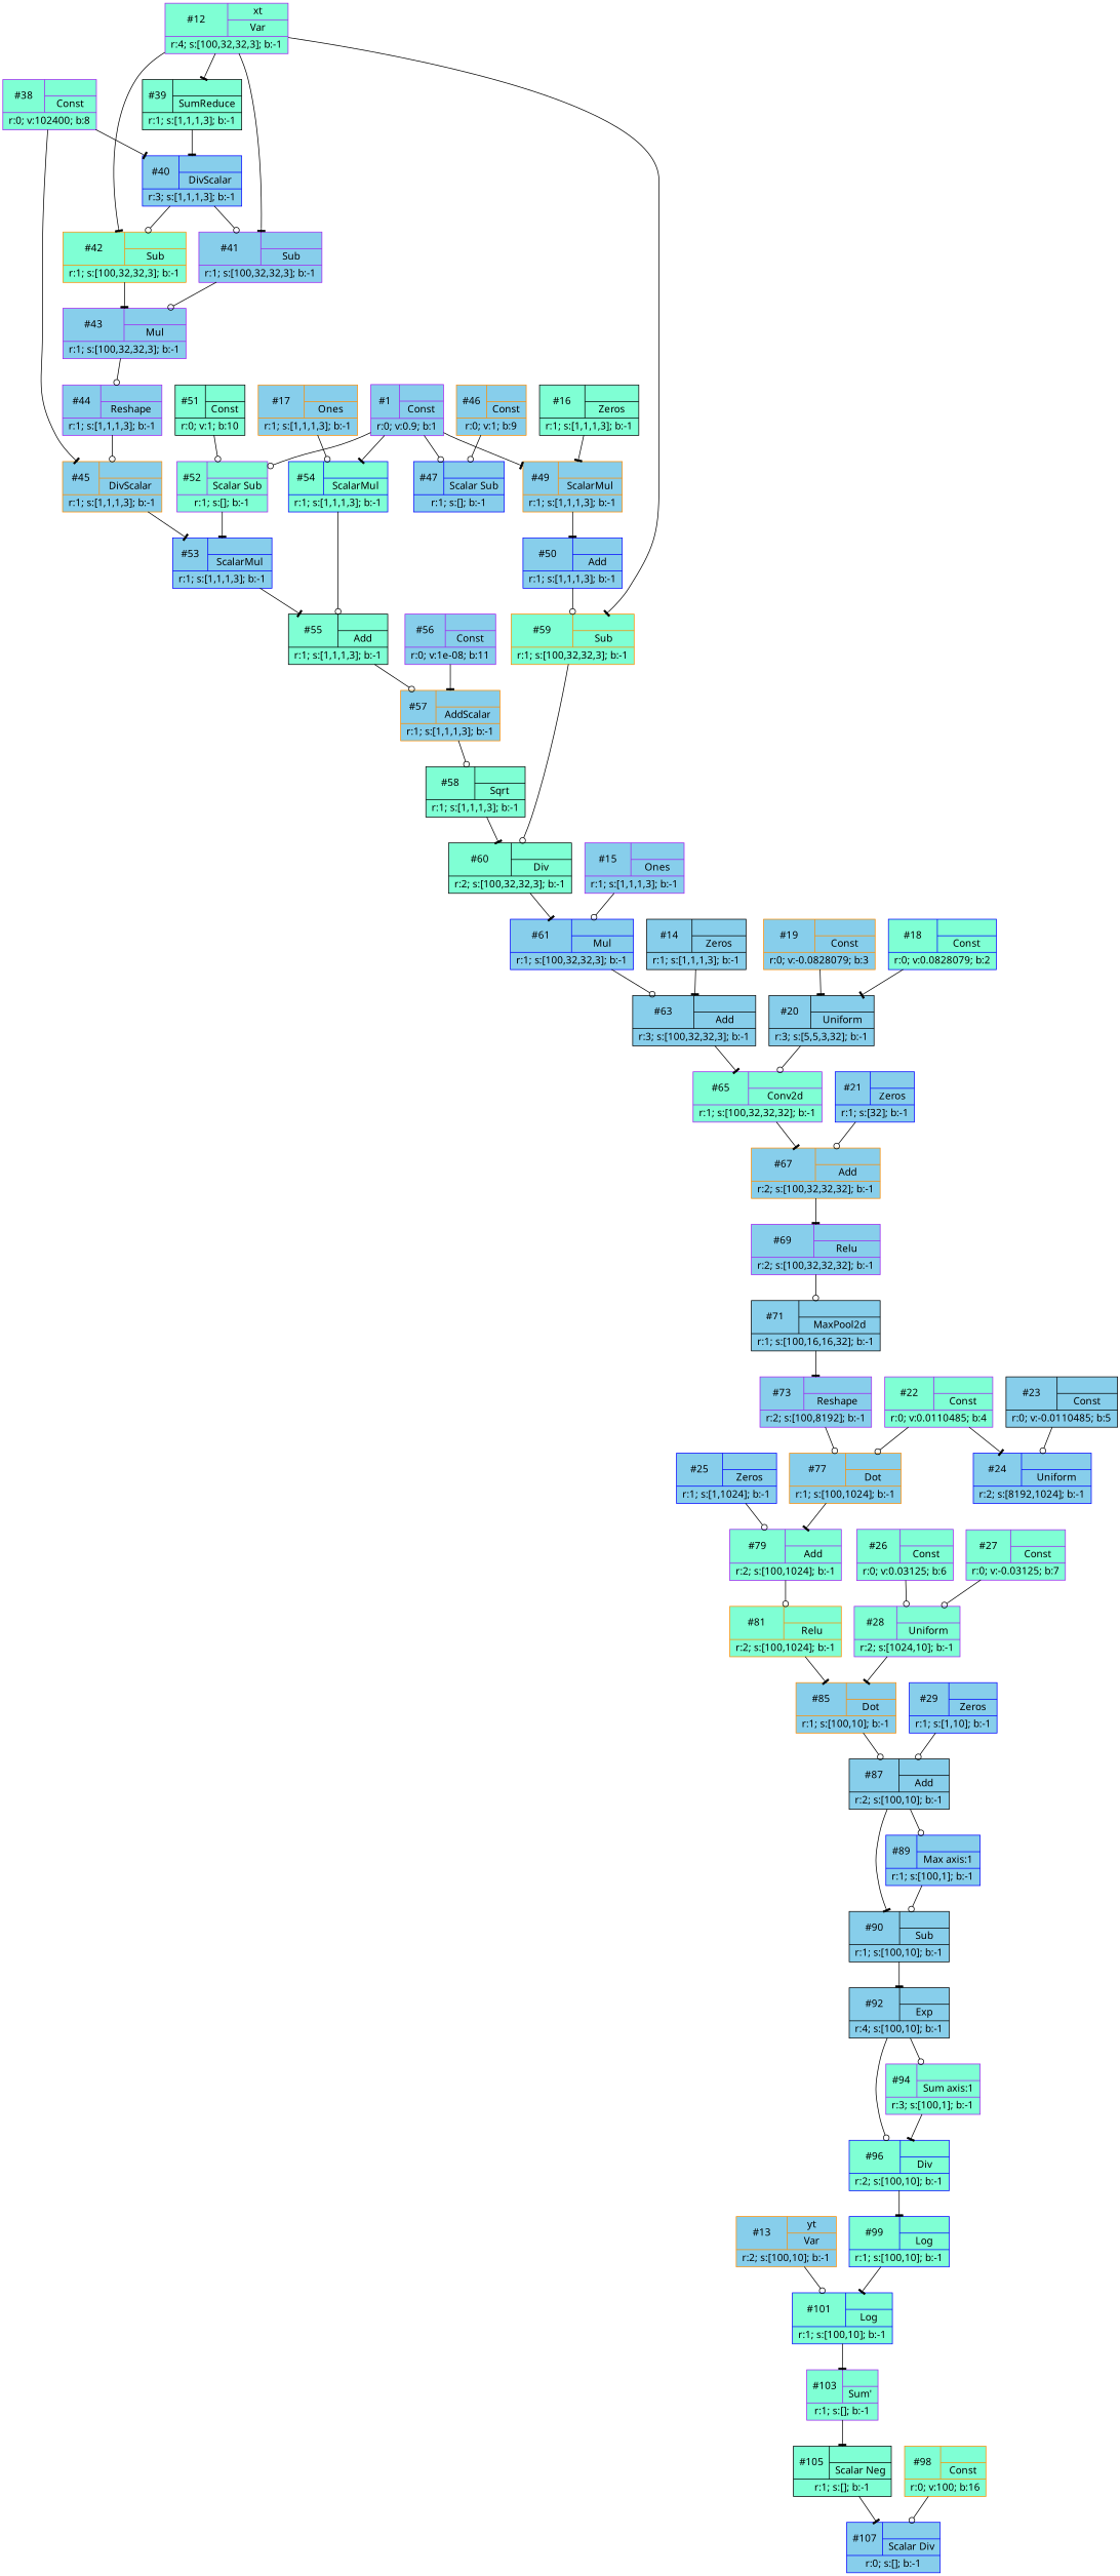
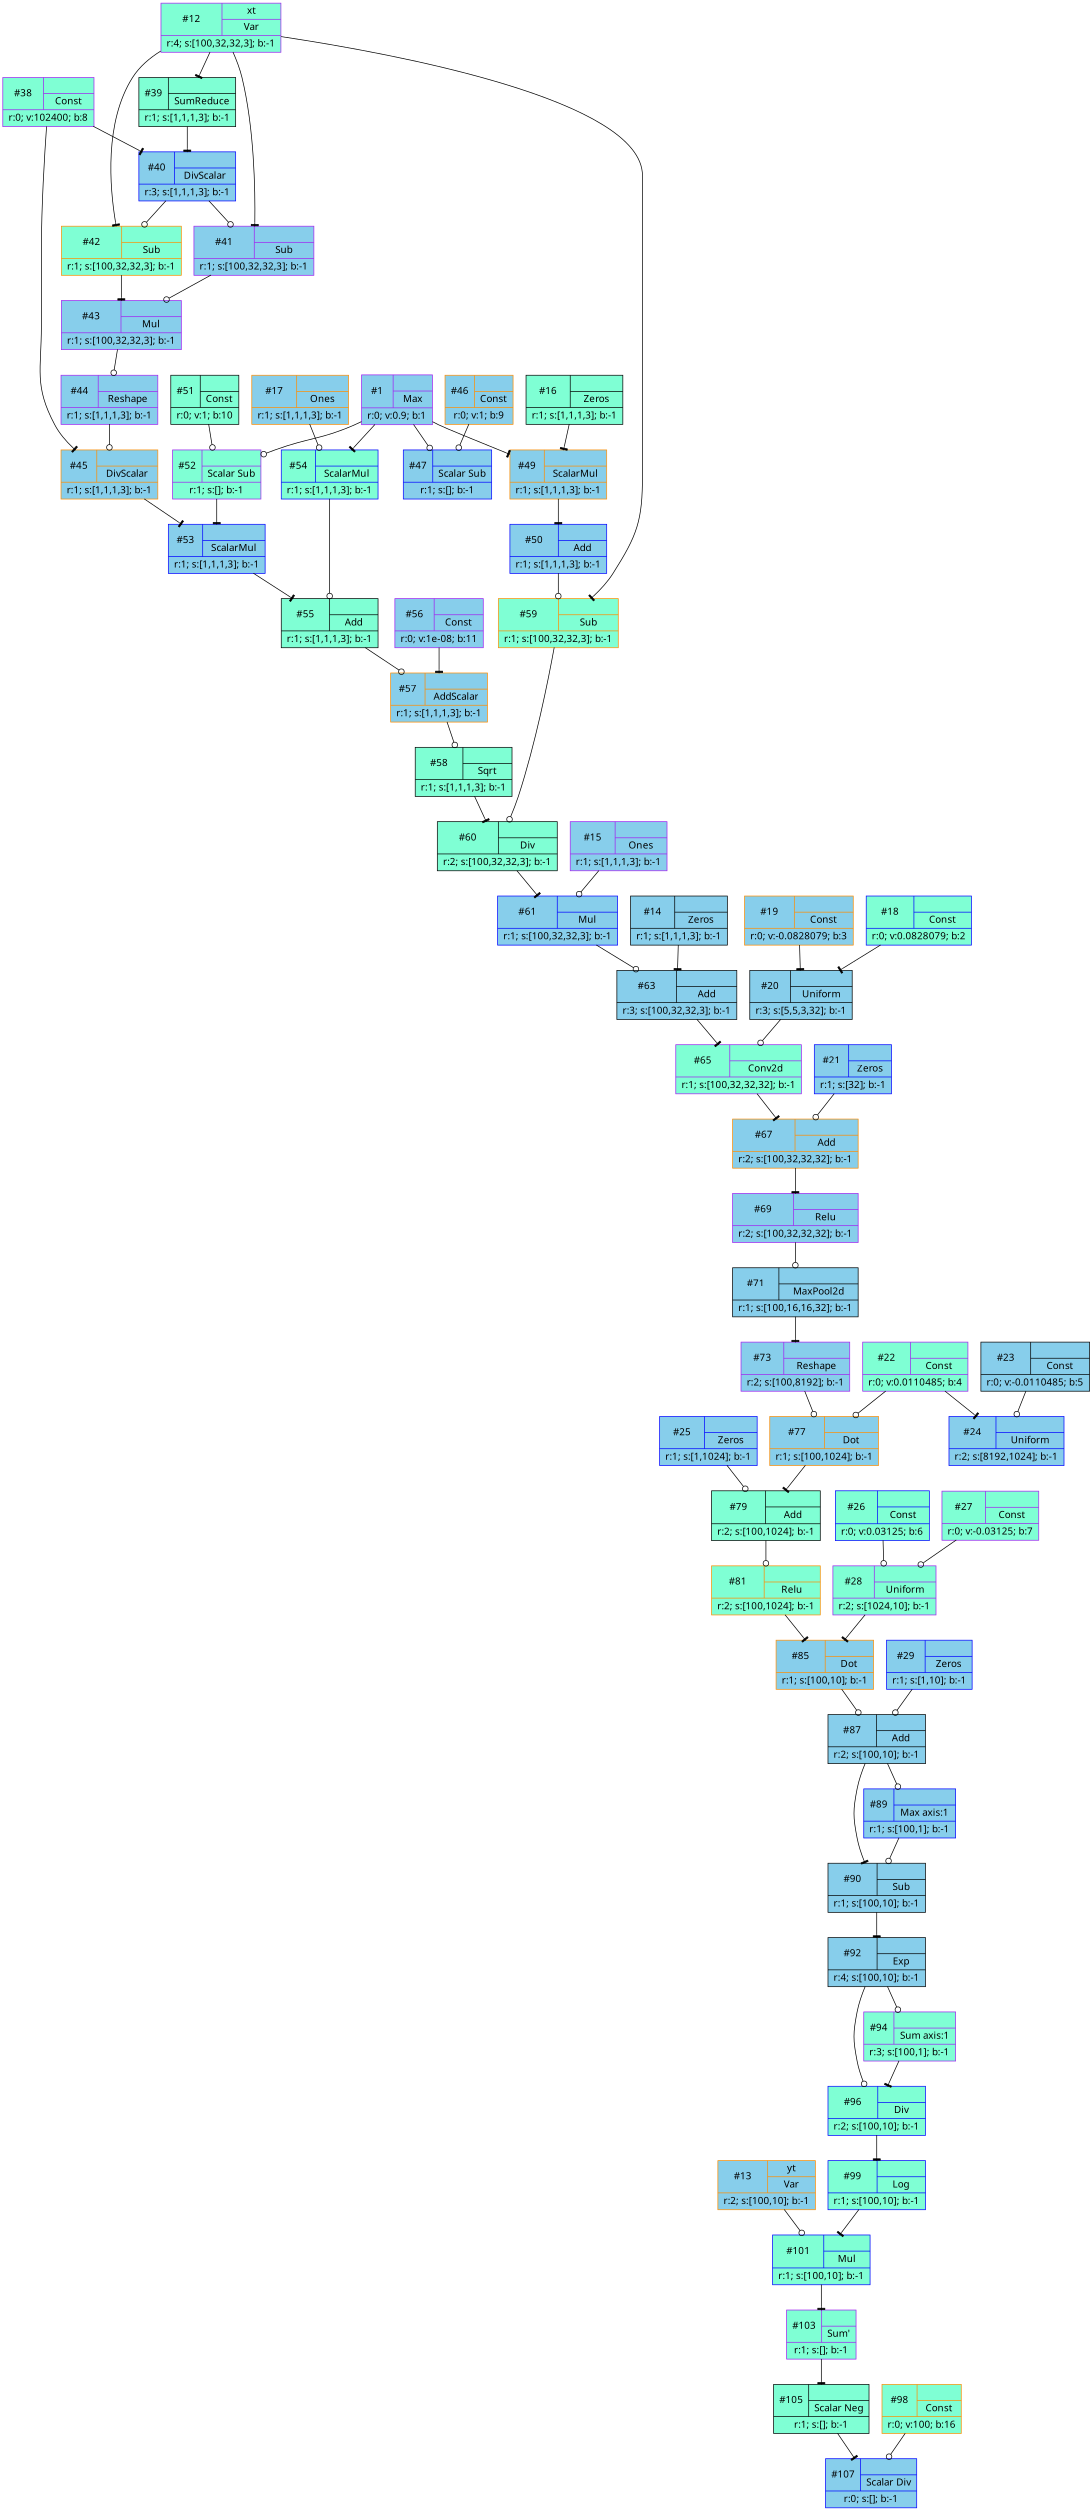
  digraph {
    fontname="Noto Sans"
    node [color=blue fillcolor=skyblue fontname="Noto Sans" shape=record style=filled]
    edge [arrowhead=tee fontname="Noto Sans"]
    n1 [color=black fillcolor=aquamarine label="{{#105 | {  | Scalar Neg }} | r:1; s:[]; b:-1 }"]
    n2 [label="{{#107 | {  | Scalar Div }} | r:0; s:[]; b:-1 }"]
    n3 [color=darkorange fillcolor=aquamarine label="{{#98 | {  | Const }} | r:0; v:100; b:16 }"]
    n4 [color=purple fillcolor=aquamarine label="{{#103 | {  | Sum' }} | r:1; s:[]; b:-1 }"]
-   n5 [fillcolor=aquamarine label="{{#101 | {  | Log }} | r:1; s:[100,10]; b:-1 }"]
+   n5 [fillcolor=aquamarine label="{{#101 | {  | Mul }} | r:1; s:[100,10]; b:-1 }"]
    n6 [color=darkorange label="{{#13 | { yt | Var }} | r:2; s:[100,10]; b:-1 }"]
    n7 [fillcolor=aquamarine label="{{#99 | {  | Log }} | r:1; s:[100,10]; b:-1 }"]
    n8 [fillcolor=aquamarine label="{{#96 | {  | Div }} | r:2; s:[100,10]; b:-1 }"]
    n9 [color=black label="{{#92 | {  | Exp }} | r:4; s:[100,10]; b:-1 }"]
    n10 [color=purple fillcolor=aquamarine label="{{#94 | {  | Sum axis:1 }} | r:3; s:[100,1]; b:-1 }"]
    n11 [color=black label="{{#90 | {  | Sub }} | r:1; s:[100,10]; b:-1 }"]
    n12 [color=black label="{{#87 | {  | Add }} | r:2; s:[100,10]; b:-1 }"]
    n13 [label="{{#89 | {  | Max axis:1 }} | r:1; s:[100,1]; b:-1 }"]
    n14 [color=darkorange label="{{#85 | {  | Dot }} | r:1; s:[100,10]; b:-1 }"]
    n15 [label="{{#29 | {  | Zeros }} | r:1; s:[1,10]; b:-1 }"]
    n16 [color=darkorange fillcolor=aquamarine label="{{#81 | {  | Relu }} | r:2; s:[100,1024]; b:-1 }"]
    n17 [color=purple fillcolor=aquamarine label="{{#28 | {  | Uniform }} | r:2; s:[1024,10]; b:-1 }"]
-   n18 [color=purple fillcolor=aquamarine label="{{#79 | {  | Add }} | r:2; s:[100,1024]; b:-1 }"]
+   n18 [color=black fillcolor=aquamarine label="{{#79 | {  | Add }} | r:2; s:[100,1024]; b:-1 }"]
    n19 [color=darkorange label="{{#77 | {  | Dot }} | r:1; s:[100,1024]; b:-1 }"]
    n20 [label="{{#25 | {  | Zeros }} | r:1; s:[1,1024]; b:-1 }"]
    n21 [color=purple label="{{#73 | {  | Reshape }} | r:2; s:[100,8192]; b:-1 }"]
    n22 [label="{{#24 | {  | Uniform }} | r:2; s:[8192,1024]; b:-1 }"]
    n23 [color=black label="{{#71 | {  | MaxPool2d }} | r:1; s:[100,16,16,32]; b:-1 }"]
    n24 [color=purple label="{{#69 | {  | Relu }} | r:2; s:[100,32,32,32]; b:-1 }"]
    n25 [color=darkorange label="{{#67 | {  | Add }} | r:2; s:[100,32,32,32]; b:-1 }"]
    n26 [color=purple fillcolor=aquamarine label="{{#65 | {  | Conv2d }} | r:1; s:[100,32,32,32]; b:-1 }"]
    n27 [label="{{#21 | {  | Zeros }} | r:1; s:[32]; b:-1 }"]
    n28 [color=black label="{{#63 | {  | Add }} | r:3; s:[100,32,32,3]; b:-1 }"]
    n29 [color=black label="{{#20 | {  | Uniform }} | r:3; s:[5,5,3,32]; b:-1 }"]
    n30 [label="{{#61 | {  | Mul }} | r:1; s:[100,32,32,3]; b:-1 }"]
    n31 [color=black label="{{#14 | {  | Zeros }} | r:1; s:[1,1,1,3]; b:-1 }"]
    n32 [color=black fillcolor=aquamarine label="{{#60 | {  | Div }} | r:2; s:[100,32,32,3]; b:-1 }"]
    n33 [color=purple label="{{#15 | {  | Ones }} | r:1; s:[1,1,1,3]; b:-1 }"]
    n34 [color=darkorange fillcolor=aquamarine label="{{#59 | {  | Sub }} | r:1; s:[100,32,32,3]; b:-1 }"]
    n35 [color=black fillcolor=aquamarine label="{{#58 | {  | Sqrt }} | r:1; s:[1,1,1,3]; b:-1 }"]
    n36 [color=purple fillcolor=aquamarine label="{{#12 | { xt | Var }} | r:4; s:[100,32,32,3]; b:-1 }"]
    n37 [color=black fillcolor=aquamarine label="{{#39 | {  | SumReduce }} | r:1; s:[1,1,1,3]; b:-1 }"]
    n38 [color=darkorange fillcolor=aquamarine label="{{#42 | {  | Sub }} | r:1; s:[100,32,32,3]; b:-1 }"]
    n39 [color=purple label="{{#41 | {  | Sub }} | r:1; s:[100,32,32,3]; b:-1 }"]
    n40 [label="{{#40 | {  | DivScalar }} | r:3; s:[1,1,1,3]; b:-1 }"]
    n41 [color=purple label="{{#43 | {  | Mul }} | r:1; s:[100,32,32,3]; b:-1 }"]
    n42 [label="{{#50 | {  | Add }} | r:1; s:[1,1,1,3]; b:-1 }"]
    n43 [color=darkorange label="{{#49 | {  | ScalarMul }} | r:1; s:[1,1,1,3]; b:-1 }"]
-   n44 [color=purple label="{{#1 | {  | Const }} | r:0; v:0.9; b:1 }"]
+   n44 [color=purple label="{{#1 | {  | Max }} | r:0; v:0.9; b:1 }"]
    n45 [label="{{#47 | {  | Scalar Sub }} | r:1; s:[]; b:-1 }"]
    n46 [fillcolor=aquamarine label="{{#54 | {  | ScalarMul }} | r:1; s:[1,1,1,3]; b:-1 }"]
    n47 [color=purple fillcolor=aquamarine label="{{#52 | {  | Scalar Sub }} | r:1; s:[]; b:-1 }"]
    n48 [color=black fillcolor=aquamarine label="{{#55 | {  | Add }} | r:1; s:[1,1,1,3]; b:-1 }"]
    n49 [label="{{#53 | {  | ScalarMul }} | r:1; s:[1,1,1,3]; b:-1 }"]
    n50 [color=black fillcolor=aquamarine label="{{#16 | {  | Zeros }} | r:1; s:[1,1,1,3]; b:-1 }"]
    n51 [color=darkorange label="{{#46 | {  | Const }} | r:0; v:1; b:9 }"]
    n52 [color=purple fillcolor=aquamarine label="{{#38 | {  | Const }} | r:0; v:102400; b:8 }"]
    n53 [color=darkorange label="{{#45 | {  | DivScalar }} | r:1; s:[1,1,1,3]; b:-1 }"]
    n54 [color=darkorange label="{{#57 | {  | AddScalar }} | r:1; s:[1,1,1,3]; b:-1 }"]
    n55 [color=purple label="{{#56 | {  | Const }} | r:0; v:1e-08; b:11 }"]
    n56 [color=darkorange label="{{#17 | {  | Ones }} | r:1; s:[1,1,1,3]; b:-1 }"]
    n57 [color=black fillcolor=aquamarine label="{{#51 | {  | Const }} | r:0; v:1; b:10 }"]
    n58 [color=purple label="{{#44 | {  | Reshape }} | r:1; s:[1,1,1,3]; b:-1 }"]
    n59 [color=darkorange label="{{#19 | {  | Const }} | r:0; v:-0.0828079; b:3 }"]
    n60 [fillcolor=aquamarine label="{{#18 | {  | Const }} | r:0; v:0.0828079; b:2 }"]
    n61 [color=black label="{{#23 | {  | Const }} | r:0; v:-0.0110485; b:5 }"]
    n62 [color=purple fillcolor=aquamarine label="{{#22 | {  | Const }} | r:0; v:0.0110485; b:4 }"]
    n63 [color=purple fillcolor=aquamarine label="{{#27 | {  | Const }} | r:0; v:-0.03125; b:7 }"]
-   n64 [color=purple fillcolor=aquamarine label="{{#26 | {  | Const }} | r:0; v:0.03125; b:6 }"]
+   n64 [fillcolor=aquamarine label="{{#26 | {  | Const }} | r:0; v:0.03125; b:6 }"]
    n1 -> n2
    n3 -> n2 [arrowhead=odot]
    n4 -> n1
    n5 -> n4
    n6 -> n5 [arrowhead=odot]
    n7 -> n5
    n8 -> n7
    n9 -> n8 [arrowhead=odot]
    n9 -> n10 [arrowhead=odot]
    n10 -> n8
    n11 -> n9
    n12 -> n11
    n12 -> n13 [arrowhead=odot]
    n13 -> n11 [arrowhead=odot]
    n14 -> n12 [arrowhead=odot]
    n15 -> n12 [arrowhead=odot]
    n16 -> n14
    n17 -> n14
    n18 -> n16 [arrowhead=odot]
    n19 -> n18
    n20 -> n18 [arrowhead=odot]
    n21 -> n19 [arrowhead=odot]
    n23 -> n21
    n24 -> n23 [arrowhead=odot]
    n25 -> n24
    n26 -> n25
    n27 -> n25 [arrowhead=odot]
    n28 -> n26
    n29 -> n26 [arrowhead=odot]
    n30 -> n28 [arrowhead=odot]
    n31 -> n28
    n32 -> n30
    n33 -> n30 [arrowhead=odot]
    n34 -> n32 [arrowhead=odot]
    n35 -> n32
    n36 -> n34
    n36 -> n37
    n36 -> n38
    n36 -> n39
    n37 -> n40
    n38 -> n41
    n39 -> n41 [arrowhead=odot]
    n40 -> n38 [arrowhead=odot]
    n40 -> n39 [arrowhead=odot]
    n41 -> n58 [arrowhead=odot]
    n42 -> n34 [arrowhead=odot]
    n43 -> n42
    n44 -> n43
    n44 -> n45 [arrowhead=odot]
    n44 -> n46
    n44 -> n47 [arrowhead=odot]
    n46 -> n48 [arrowhead=odot]
    n47 -> n49
    n48 -> n54 [arrowhead=odot]
    n49 -> n48
    n50 -> n43
    n51 -> n45 [arrowhead=odot]
    n52 -> n40
    n52 -> n53
    n53 -> n49
    n54 -> n35 [arrowhead=odot]
    n55 -> n54
    n56 -> n46 [arrowhead=odot]
    n57 -> n47 [arrowhead=odot]
    n58 -> n53 [arrowhead=odot]
    n59 -> n29
    n60 -> n29
    n61 -> n22 [arrowhead=odot]
    n62 -> n19 [arrowhead=odot]
    n62 -> n22
    n63 -> n17 [arrowhead=odot]
    n64 -> n17 [arrowhead=odot]
  }
